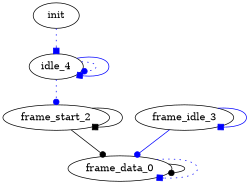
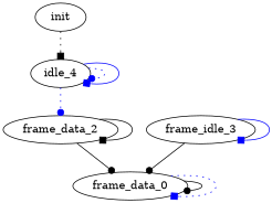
  digraph {
    rankdir=TD
    edge [arrowhead=box color=blue style=solid]
    n1 [label=" init "]
    n2 [label=idle_4]
-   n3 [label=frame_start_2]
+   n3 [label=frame_data_2]
    n4 [label=frame_data_0]
    n5 [label=frame_idle_3]
-   n1 -> n2 [style=dotted]
+   n1 -> n2 [color=black style=dotted]
    n2 -> n2 [arrowhead=dot style=dotted]
    n2 -> n2
    n2 -> n3 [arrowhead=dot style=dotted]
    n3 -> n3 [color=black]
    n3 -> n4 [arrowhead=dot color=black]
    n4 -> n4 [arrowhead=dot color=black]
    n4 -> n4 [style=dotted]
-   n5 -> n4 [arrowhead=dot]
+   n5 -> n4 [arrowhead=dot color=black]
    n5 -> n5
  }
